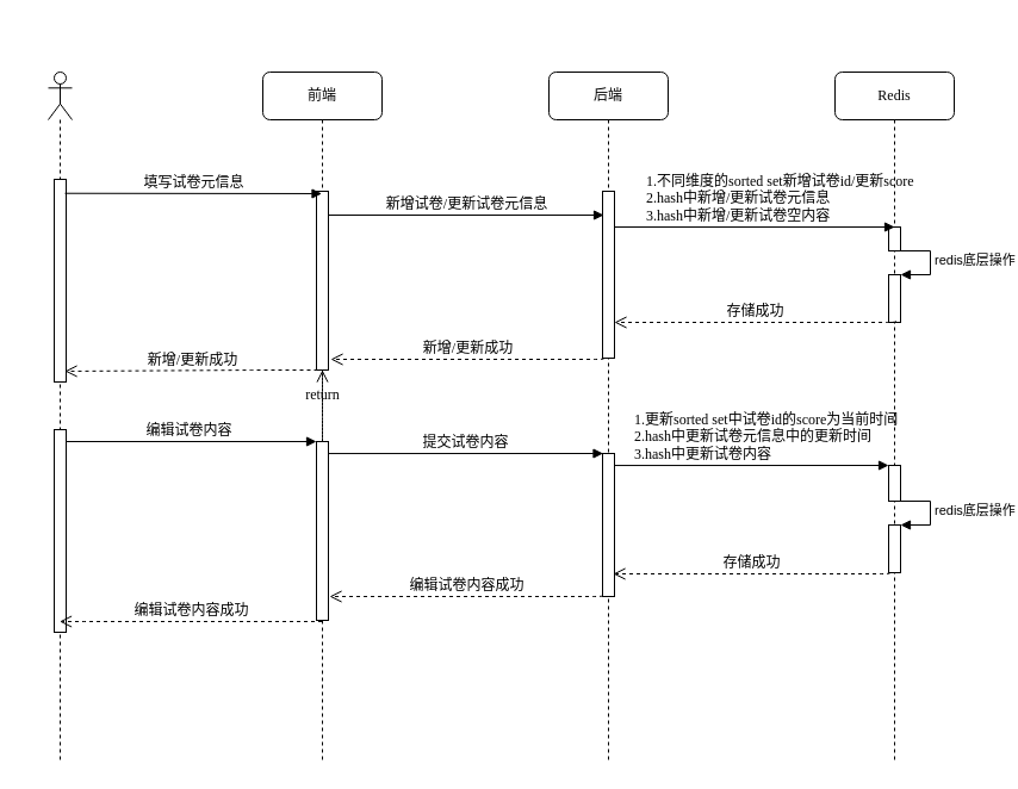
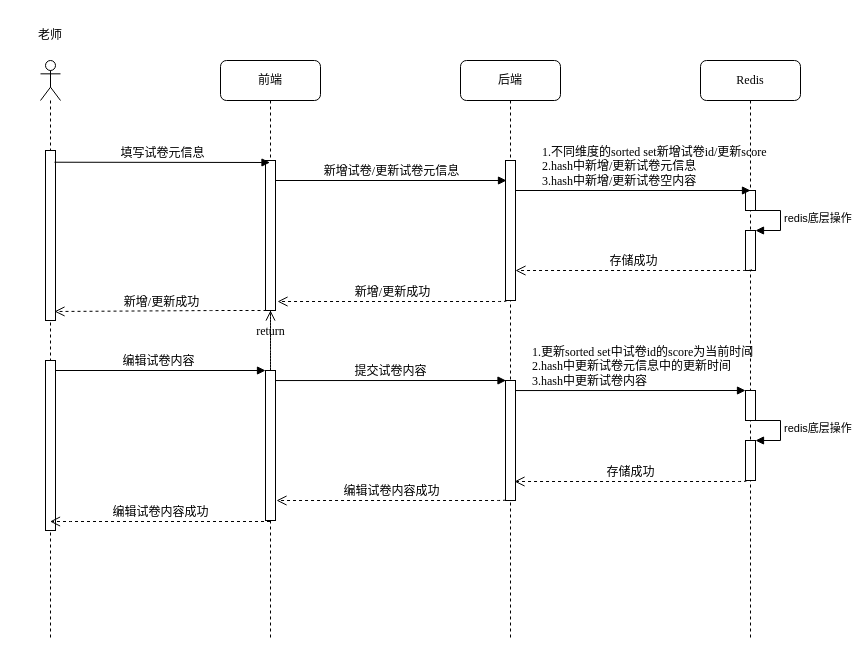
  <mxCell id="0" />
  <mxCell id="1" parent="0" />
  <mxCell id="2" value="后端" style="shape=umlLifeline;perimeter=lifelinePerimeter;whiteSpace=wrap;html=1;container=1;collapsible=0;recursiveResize=0;outlineConnect=0;rounded=1;shadow=0;comic=0;labelBackgroundColor=none;strokeWidth=1;fontFamily=Verdana;fontSize=12;align=center;" parent="1" vertex="1"><mxGeometry x="460" y="60" width="100" height="580" as="geometry" /></mxCell>
  <mxCell id="3" value="" style="html=1;points=[];perimeter=orthogonalPerimeter;rounded=0;shadow=0;comic=0;labelBackgroundColor=none;strokeWidth=1;fontFamily=Verdana;fontSize=12;align=center;" parent="2" vertex="1"><mxGeometry x="45" y="100" width="10" height="140" as="geometry" /></mxCell>
  <mxCell id="4" value="" style="html=1;points=[];perimeter=orthogonalPerimeter;rounded=0;shadow=0;comic=0;labelBackgroundColor=none;strokeWidth=1;fontFamily=Verdana;fontSize=12;align=center;" vertex="1" parent="2"><mxGeometry x="45" y="320" width="10" height="120" as="geometry" /></mxCell>
  <mxCell id="5" value="编辑试卷内容成功" style="html=1;verticalAlign=bottom;endArrow=open;dashed=1;endSize=8;labelBackgroundColor=none;fontFamily=Verdana;fontSize=12;edgeStyle=elbowEdgeStyle;elbow=vertical;exitX=0.6;exitY=0.975;exitDx=0;exitDy=0;exitPerimeter=0;entryX=1.2;entryY=0.94;entryDx=0;entryDy=0;entryPerimeter=0;" edge="1" parent="2"><mxGeometry relative="1" as="geometry"><mxPoint x="-184" y="440" as="targetPoint" /><Array as="points"><mxPoint x="-1" y="440" /></Array><mxPoint x="45" y="439" as="sourcePoint" /></mxGeometry></mxCell>
  <mxCell id="6" value="Redis" style="shape=umlLifeline;perimeter=lifelinePerimeter;whiteSpace=wrap;html=1;container=1;collapsible=0;recursiveResize=0;outlineConnect=0;rounded=1;shadow=0;comic=0;labelBackgroundColor=none;strokeWidth=1;fontFamily=Verdana;fontSize=12;align=center;" parent="1" vertex="1"><mxGeometry x="700" y="60" width="100" height="580" as="geometry" /></mxCell>
  <mxCell id="7" value="" style="html=1;points=[];perimeter=orthogonalPerimeter;rounded=0;shadow=0;comic=0;labelBackgroundColor=none;strokeWidth=1;fontFamily=Verdana;fontSize=12;align=center;" parent="6" vertex="1"><mxGeometry x="45" y="130" width="10" height="20" as="geometry" /></mxCell>
  <mxCell id="8" value="" style="html=1;points=[];perimeter=orthogonalPerimeter;" vertex="1" parent="6"><mxGeometry x="45" y="170" width="10" height="40" as="geometry" /></mxCell>
  <mxCell id="9" value="redis底层操作" style="edgeStyle=orthogonalEdgeStyle;html=1;align=left;spacingLeft=2;endArrow=block;rounded=0;entryX=1;entryY=0;" edge="1" target="8" parent="6"><mxGeometry relative="1" as="geometry"><mxPoint x="50" y="150" as="sourcePoint" /><Array as="points"><mxPoint x="80" y="150" /></Array></mxGeometry></mxCell>
  <mxCell id="10" value="" style="html=1;points=[];perimeter=orthogonalPerimeter;rounded=0;shadow=0;comic=0;labelBackgroundColor=none;strokeWidth=1;fontFamily=Verdana;fontSize=12;align=center;" vertex="1" parent="6"><mxGeometry x="45" y="330" width="10" height="30" as="geometry" /></mxCell>
  <mxCell id="11" value="&lt;span&gt;1.更新sorted set中试卷id的score为当前时间&lt;/span&gt;&lt;br&gt;&lt;span&gt;2.hash中更新试卷元信息中的更新时间&lt;/span&gt;&lt;br&gt;&lt;span&gt;3.hash中更新试卷内容&lt;/span&gt;" style="html=1;verticalAlign=bottom;endArrow=block;labelBackgroundColor=none;fontFamily=Verdana;fontSize=12;edgeStyle=elbowEdgeStyle;elbow=vertical;exitX=1;exitY=0.067;exitDx=0;exitDy=0;exitPerimeter=0;align=left;" edge="1" parent="6"><mxGeometry x="-0.865" relative="1" as="geometry"><mxPoint x="-185.5" y="330.05" as="sourcePoint" /><mxPoint x="45" y="330.27" as="targetPoint" /><mxPoint as="offset" /></mxGeometry></mxCell>
  <mxCell id="12" value="" style="html=1;points=[];perimeter=orthogonalPerimeter;" vertex="1" parent="6"><mxGeometry x="45" y="380" width="10" height="40" as="geometry" /></mxCell>
  <mxCell id="13" value="redis底层操作" style="edgeStyle=orthogonalEdgeStyle;html=1;align=left;spacingLeft=2;endArrow=block;rounded=0;entryX=1;entryY=0;" edge="1" parent="6" target="12"><mxGeometry relative="1" as="geometry"><mxPoint x="50" y="360" as="sourcePoint" /><Array as="points"><mxPoint x="80" y="360" /></Array></mxGeometry></mxCell>
  <mxCell id="14" value="前端" style="shape=umlLifeline;perimeter=lifelinePerimeter;whiteSpace=wrap;html=1;container=1;collapsible=0;recursiveResize=0;outlineConnect=0;rounded=1;shadow=0;comic=0;labelBackgroundColor=none;strokeWidth=1;fontFamily=Verdana;fontSize=12;align=center;" parent="1" vertex="1"><mxGeometry x="220" y="60" width="100" height="580" as="geometry" /></mxCell>
  <mxCell id="15" value="" style="html=1;points=[];perimeter=orthogonalPerimeter;rounded=0;shadow=0;comic=0;labelBackgroundColor=none;strokeWidth=1;fontFamily=Verdana;fontSize=12;align=center;" parent="14" vertex="1"><mxGeometry x="45" y="100" width="10" height="150" as="geometry" /></mxCell>
  <mxCell id="16" value="" style="html=1;points=[];perimeter=orthogonalPerimeter;rounded=0;shadow=0;comic=0;labelBackgroundColor=none;strokeWidth=1;fontFamily=Verdana;fontSize=12;align=center;" vertex="1" parent="14"><mxGeometry x="45" y="310" width="10" height="150" as="geometry" /></mxCell>
  <mxCell id="17" value="return" style="html=1;verticalAlign=bottom;endArrow=open;dashed=1;endSize=8;labelBackgroundColor=none;fontFamily=Verdana;fontSize=12;edgeStyle=elbowEdgeStyle;elbow=vertical;startArrow=none;" parent="14" source="16" target="15" edge="1"><mxGeometry relative="1" as="geometry"><mxPoint x="680" y="546" as="targetPoint" /><Array as="points" /><mxPoint x="490" y="520" as="sourcePoint" /></mxGeometry></mxCell>
  <mxCell id="18" value="编辑试卷内容" style="html=1;verticalAlign=bottom;endArrow=block;labelBackgroundColor=none;fontFamily=Verdana;fontSize=12;edgeStyle=elbowEdgeStyle;elbow=vertical;exitX=0.9;exitY=0.069;exitDx=0;exitDy=0;exitPerimeter=0;" edge="1" parent="14"><mxGeometry relative="1" as="geometry"><mxPoint x="-170.5" y="310" as="sourcePoint" /><mxPoint x="45" y="310.27" as="targetPoint" /></mxGeometry></mxCell>
  <mxCell id="19" value="新增试卷/更新试卷元信息" style="html=1;verticalAlign=bottom;endArrow=block;entryX=0.1;entryY=0.143;labelBackgroundColor=none;fontFamily=Verdana;fontSize=12;edgeStyle=elbowEdgeStyle;elbow=vertical;entryDx=0;entryDy=0;entryPerimeter=0;" parent="1" source="15" target="3" edge="1"><mxGeometry relative="1" as="geometry"><mxPoint x="320" y="170" as="sourcePoint" /></mxGeometry></mxCell>
  <mxCell id="20" value="1.不同维度的sorted set新增试卷id/更新score&lt;br&gt;2.hash中新增/更新试卷元信息&lt;br&gt;3.hash中新增/更新试卷空内容" style="html=1;verticalAlign=bottom;endArrow=block;labelBackgroundColor=none;fontFamily=Verdana;fontSize=12;edgeStyle=elbowEdgeStyle;elbow=vertical;entryX=0.5;entryY=0;entryDx=0;entryDy=0;entryPerimeter=0;align=left;" parent="1" source="3" target="7" edge="1"><mxGeometry x="-0.783" relative="1" as="geometry"><mxPoint x="470" y="180" as="sourcePoint" /><mxPoint x="540" y="190" as="targetPoint" /><mxPoint as="offset" /></mxGeometry></mxCell>
  <mxCell id="21" value="" style="shape=umlLifeline;participant=umlActor;perimeter=lifelinePerimeter;whiteSpace=wrap;html=1;container=1;collapsible=0;recursiveResize=0;verticalAlign=top;spacingTop=36;outlineConnect=0;" vertex="1" parent="1"><mxGeometry x="40" y="60" width="20" height="580" as="geometry" /></mxCell>
  <mxCell id="22" value="" style="html=1;points=[];perimeter=orthogonalPerimeter;" vertex="1" parent="21"><mxGeometry x="5" y="90" width="10" height="170" as="geometry" /></mxCell>
  <mxCell id="23" value="" style="html=1;points=[];perimeter=orthogonalPerimeter;" vertex="1" parent="21"><mxGeometry x="5" y="300" width="10" height="170" as="geometry" /></mxCell>
+ <mxCell id="24" value="老师" style="text;html=1;strokeColor=none;fillColor=none;align=center;verticalAlign=middle;whiteSpace=wrap;rounded=0;" vertex="1" parent="1"><mxGeometry x="20" y="20" width="60" height="30" as="geometry" /></mxCell>
  <mxCell id="25" value="填写试卷元信息" style="html=1;verticalAlign=bottom;endArrow=block;labelBackgroundColor=none;fontFamily=Verdana;fontSize=12;edgeStyle=elbowEdgeStyle;elbow=vertical;exitX=0.9;exitY=0.069;exitDx=0;exitDy=0;exitPerimeter=0;" edge="1" parent="1" source="22" target="14"><mxGeometry relative="1" as="geometry"><mxPoint x="130" y="160" as="sourcePoint" /><mxPoint x="250" y="160" as="targetPoint" /></mxGeometry></mxCell>
  <mxCell id="26" value="存储成功" style="html=1;verticalAlign=bottom;endArrow=open;dashed=1;endSize=8;labelBackgroundColor=none;fontFamily=Verdana;fontSize=12;edgeStyle=elbowEdgeStyle;elbow=vertical;exitX=0.6;exitY=0.975;exitDx=0;exitDy=0;exitPerimeter=0;" edge="1" parent="1" source="8" target="3"><mxGeometry relative="1" as="geometry"><mxPoint x="520" y="270" as="targetPoint" /><Array as="points"><mxPoint x="705" y="270" /></Array><mxPoint x="745" y="270" as="sourcePoint" /></mxGeometry></mxCell>
  <mxCell id="27" value="新增/更新成功" style="html=1;verticalAlign=bottom;endArrow=open;dashed=1;endSize=8;labelBackgroundColor=none;fontFamily=Verdana;fontSize=12;edgeStyle=elbowEdgeStyle;elbow=vertical;exitX=0.6;exitY=0.975;exitDx=0;exitDy=0;exitPerimeter=0;entryX=1.2;entryY=0.94;entryDx=0;entryDy=0;entryPerimeter=0;" edge="1" parent="1" target="15"><mxGeometry relative="1" as="geometry"><mxPoint x="280" y="301" as="targetPoint" /><Array as="points"><mxPoint x="460" y="301" /></Array><mxPoint x="506" y="300" as="sourcePoint" /></mxGeometry></mxCell>
  <mxCell id="28" value="新增/更新成功" style="html=1;verticalAlign=bottom;endArrow=open;dashed=1;endSize=8;labelBackgroundColor=none;fontFamily=Verdana;fontSize=12;edgeStyle=elbowEdgeStyle;elbow=horizontal;exitX=0.6;exitY=0.975;exitDx=0;exitDy=0;exitPerimeter=0;entryX=0.9;entryY=0.947;entryDx=0;entryDy=0;entryPerimeter=0;" edge="1" parent="1" target="22"><mxGeometry relative="1" as="geometry"><mxPoint x="60" y="311" as="targetPoint" /><Array as="points"><mxPoint x="220" y="311" /></Array><mxPoint x="266" y="310" as="sourcePoint" /></mxGeometry></mxCell>
  <mxCell id="29" value="提交试卷内容" style="html=1;verticalAlign=bottom;endArrow=block;labelBackgroundColor=none;fontFamily=Verdana;fontSize=12;edgeStyle=elbowEdgeStyle;elbow=vertical;exitX=1;exitY=0.067;exitDx=0;exitDy=0;exitPerimeter=0;" edge="1" parent="1" source="16"><mxGeometry relative="1" as="geometry"><mxPoint x="280" y="380" as="sourcePoint" /><mxPoint x="505.5" y="380.27" as="targetPoint" /></mxGeometry></mxCell>
  <mxCell id="30" value="存储成功" style="html=1;verticalAlign=bottom;endArrow=open;dashed=1;endSize=8;labelBackgroundColor=none;fontFamily=Verdana;fontSize=12;edgeStyle=elbowEdgeStyle;elbow=vertical;exitX=0.6;exitY=0.975;exitDx=0;exitDy=0;exitPerimeter=0;entryX=0.9;entryY=0.842;entryDx=0;entryDy=0;entryPerimeter=0;" edge="1" parent="1" target="4"><mxGeometry relative="1" as="geometry"><mxPoint x="520" y="481" as="targetPoint" /><Array as="points"><mxPoint x="700" y="481" /></Array><mxPoint x="746" y="480" as="sourcePoint" /></mxGeometry></mxCell>
  <mxCell id="31" value="编辑试卷内容成功" style="html=1;verticalAlign=bottom;endArrow=open;dashed=1;endSize=8;labelBackgroundColor=none;fontFamily=Verdana;fontSize=12;edgeStyle=elbowEdgeStyle;elbow=vertical;" edge="1" parent="1" source="14" target="21"><mxGeometry relative="1" as="geometry"><mxPoint x="110" y="520" as="targetPoint" /><Array as="points"><mxPoint x="80" y="521" /><mxPoint x="260" y="521" /></Array><mxPoint x="249" y="520" as="sourcePoint" /></mxGeometry></mxCell>
